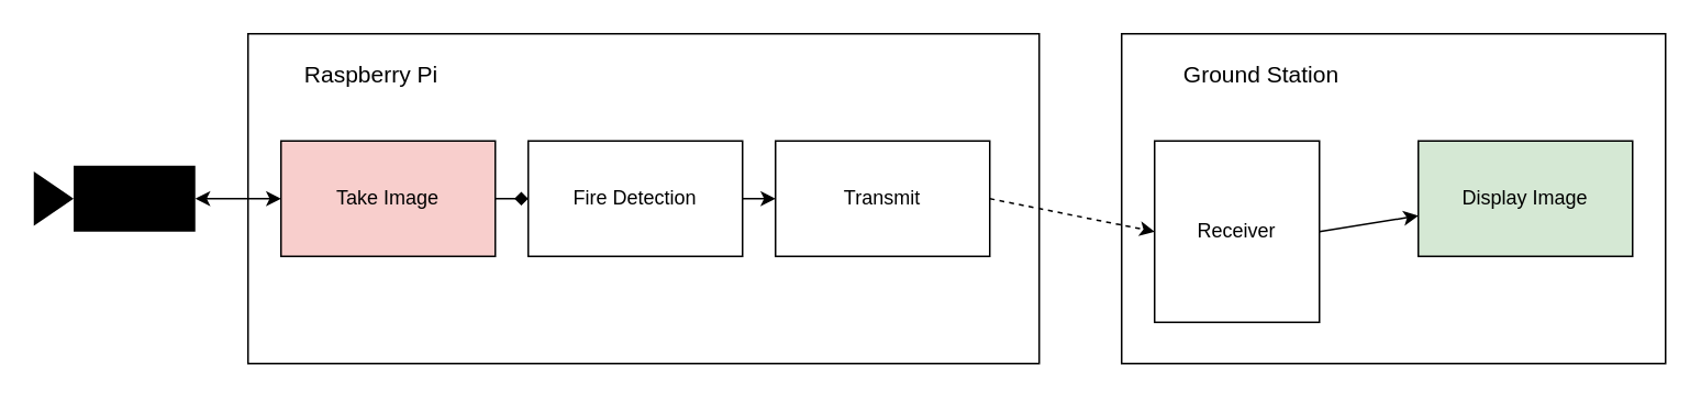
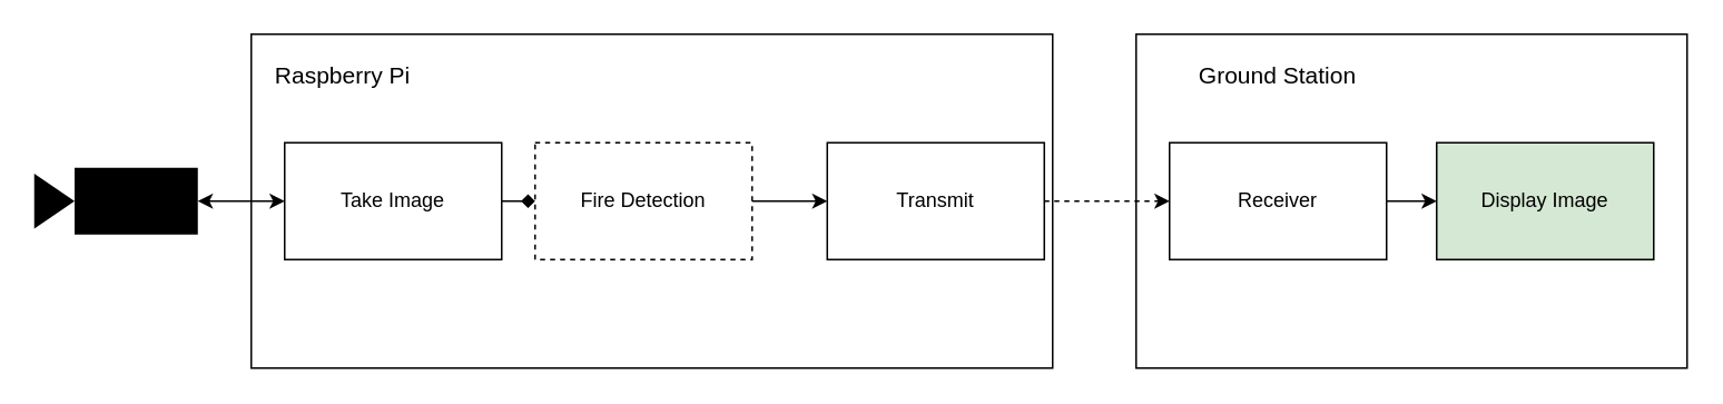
  <mxCell id="0" />
  <mxCell id="1" parent="0" />
  <mxCell id="2" value="" style="rounded=0;whiteSpace=wrap;html=1;fillColor=none;" vertex="1" parent="1"><mxGeometry x="150" y="20" width="480" height="200" as="geometry" /></mxCell>
- <mxCell id="3" value="Fire Detection" style="rounded=0;whiteSpace=wrap;html=1;" vertex="1" parent="1"><mxGeometry x="320" y="85" width="130" height="70" as="geometry" /></mxCell>
- <mxCell id="4" value="Take Image" style="rounded=0;whiteSpace=wrap;html=1;fillColor=#f8cecc;" vertex="1" parent="1"><mxGeometry x="170" y="85" width="130" height="70" as="geometry" /></mxCell>
- <mxCell id="5" value="Transmit" style="rounded=0;whiteSpace=wrap;html=1;" vertex="1" parent="1"><mxGeometry x="470" y="85" width="130" height="70" as="geometry" /></mxCell>
- <mxCell id="6" value="&lt;font style=&quot;font-size: 14px&quot;&gt;Raspberry Pi&lt;/font&gt;" style="text;html=1;strokeColor=none;fillColor=none;align=center;verticalAlign=middle;whiteSpace=wrap;rounded=0;" vertex="1" parent="1"><mxGeometry x="180" y="30" width="90" height="30" as="geometry" /></mxCell>
+ <mxCell id="3" value="Fire Detection" style="rounded=0;whiteSpace=wrap;html=1;dashed=1;" vertex="1" parent="1"><mxGeometry x="320" y="85" width="130" height="70" as="geometry" /></mxCell>
+ <mxCell id="4" value="Take Image" style="rounded=0;whiteSpace=wrap;html=1;" vertex="1" parent="1"><mxGeometry x="170" y="85" width="130" height="70" as="geometry" /></mxCell>
+ <mxCell id="5" value="Transmit" style="rounded=0;whiteSpace=wrap;html=1;" vertex="1" parent="1"><mxGeometry x="495" y="85" width="130" height="70" as="geometry" /></mxCell>
+ <mxCell id="6" value="&lt;font style=&quot;font-size: 14px&quot;&gt;Raspberry Pi&lt;/font&gt;" style="text;html=1;strokeColor=none;fillColor=none;align=center;verticalAlign=middle;whiteSpace=wrap;rounded=0;" vertex="1" parent="1"><mxGeometry x="160" y="30" width="90" height="30" as="geometry" /></mxCell>
  <mxCell id="7" value="" style="endArrow=diamond;html=1;rounded=0;fontSize=14;entryX=0;entryY=0.5;entryDx=0;entryDy=0;" edge="1" parent="1" source="4" target="3"><mxGeometry width="50" height="50" relative="1" as="geometry"><mxPoint x="450" y="140" as="sourcePoint" /><mxPoint x="500" y="90" as="targetPoint" /></mxGeometry></mxCell>
  <mxCell id="8" value="" style="endArrow=classic;html=1;rounded=0;fontSize=14;exitX=1;exitY=0.5;exitDx=0;exitDy=0;entryX=0;entryY=0.5;entryDx=0;entryDy=0;" edge="1" parent="1" source="3" target="5"><mxGeometry width="50" height="50" relative="1" as="geometry"><mxPoint x="450" y="140" as="sourcePoint" /><mxPoint x="500" y="90" as="targetPoint" /></mxGeometry></mxCell>
  <mxCell id="9" value="" style="shape=mxgraph.signs.tech.video_camera;html=1;pointerEvents=1;fillColor=#000000;strokeColor=none;verticalLabelPosition=bottom;verticalAlign=top;align=center;fontSize=14;rotation=-180;" vertex="1" parent="1"><mxGeometry x="20" y="100" width="98" height="40" as="geometry" /></mxCell>
  <mxCell id="10" value="" style="endArrow=classic;startArrow=classic;html=1;rounded=0;fontSize=14;exitX=0;exitY=0.5;exitDx=0;exitDy=0;exitPerimeter=0;entryX=0;entryY=0.5;entryDx=0;entryDy=0;" edge="1" parent="1" source="9" target="4"><mxGeometry width="50" height="50" relative="1" as="geometry"><mxPoint x="400" y="140" as="sourcePoint" /><mxPoint x="450" y="90" as="targetPoint" /></mxGeometry></mxCell>
  <mxCell id="11" value="" style="endArrow=classic;html=1;rounded=0;fontSize=14;jumpStyle=none;dashed=1;exitX=1;exitY=0.5;exitDx=0;exitDy=0;entryX=0;entryY=0.5;entryDx=0;entryDy=0;" edge="1" parent="1" source="5" target="13"><mxGeometry width="50" height="50" relative="1" as="geometry"><mxPoint x="620" y="120" as="sourcePoint" /><mxPoint x="710" y="120" as="targetPoint" /></mxGeometry></mxCell>
  <mxCell id="12" value="" style="rounded=0;whiteSpace=wrap;html=1;fontSize=14;fillColor=none;" vertex="1" parent="1"><mxGeometry x="680" y="20" width="330" height="200" as="geometry" /></mxCell>
- <mxCell id="13" value="Receiver" style="rounded=0;whiteSpace=wrap;html=1;" vertex="1" parent="1"><mxGeometry x="700" y="85" width="100" height="110" as="geometry" /></mxCell>
+ <mxCell id="13" value="Receiver" style="rounded=0;whiteSpace=wrap;html=1;" vertex="1" parent="1"><mxGeometry x="700" y="85" width="130" height="70" as="geometry" /></mxCell>
  <mxCell id="14" value="Display Image" style="rounded=0;whiteSpace=wrap;html=1;fillColor=#d5e8d4;" vertex="1" parent="1"><mxGeometry x="860" y="85" width="130" height="70" as="geometry" /></mxCell>
  <mxCell id="15" value="" style="endArrow=classic;html=1;rounded=0;fontSize=14;jumpStyle=none;exitX=1;exitY=0.5;exitDx=0;exitDy=0;" edge="1" parent="1" source="13" target="14"><mxGeometry width="50" height="50" relative="1" as="geometry"><mxPoint x="590" y="200" as="sourcePoint" /><mxPoint x="640" y="150" as="targetPoint" /></mxGeometry></mxCell>
  <mxCell id="16" value="Ground Station" style="text;html=1;strokeColor=none;fillColor=none;align=center;verticalAlign=middle;whiteSpace=wrap;rounded=0;fontSize=14;" vertex="1" parent="1"><mxGeometry x="710" y="30" width="110" height="30" as="geometry" /></mxCell>
